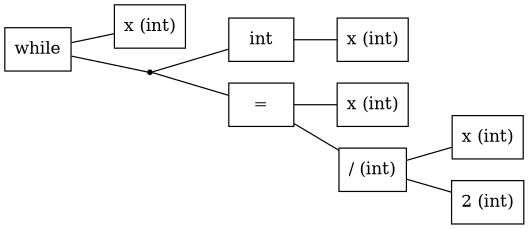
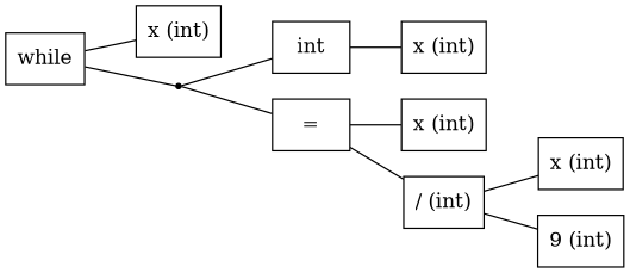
  graph {
    rankdir=LR
    node [shape=rect]
    n1 [label="x (int)"]
    n2 [label="x (int)"]
    n3 [label="x (int)"]
    n4 [label="x (int)"]
    body [shape=point]
    n6 [label=int]
    n7 [label="="]
    n8 [label="/ (int)"]
-   "2 (int)"
+   "2 (int)" [label="9 (int)"]
    while
    body -- n6
    body -- n7
    n6 -- n2
    n7 -- n3
    n7 -- n8
    n8 -- n4
    n8 -- "2 (int)"
    while -- n1
    while -- body
  }
